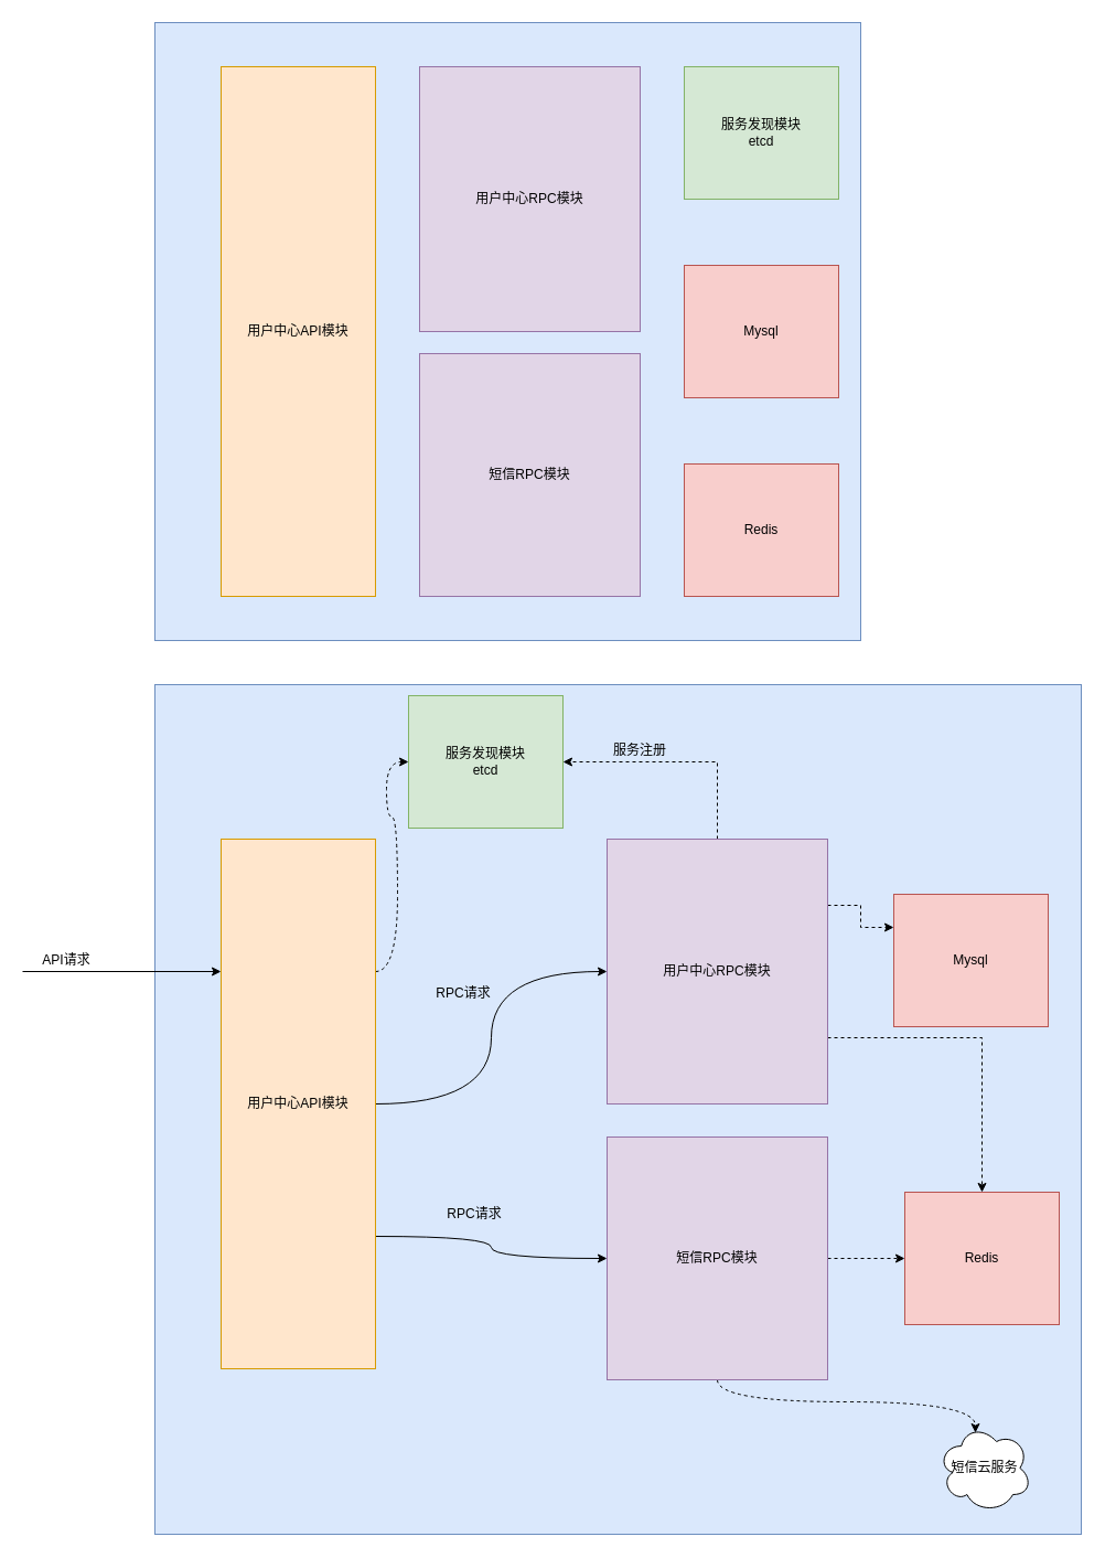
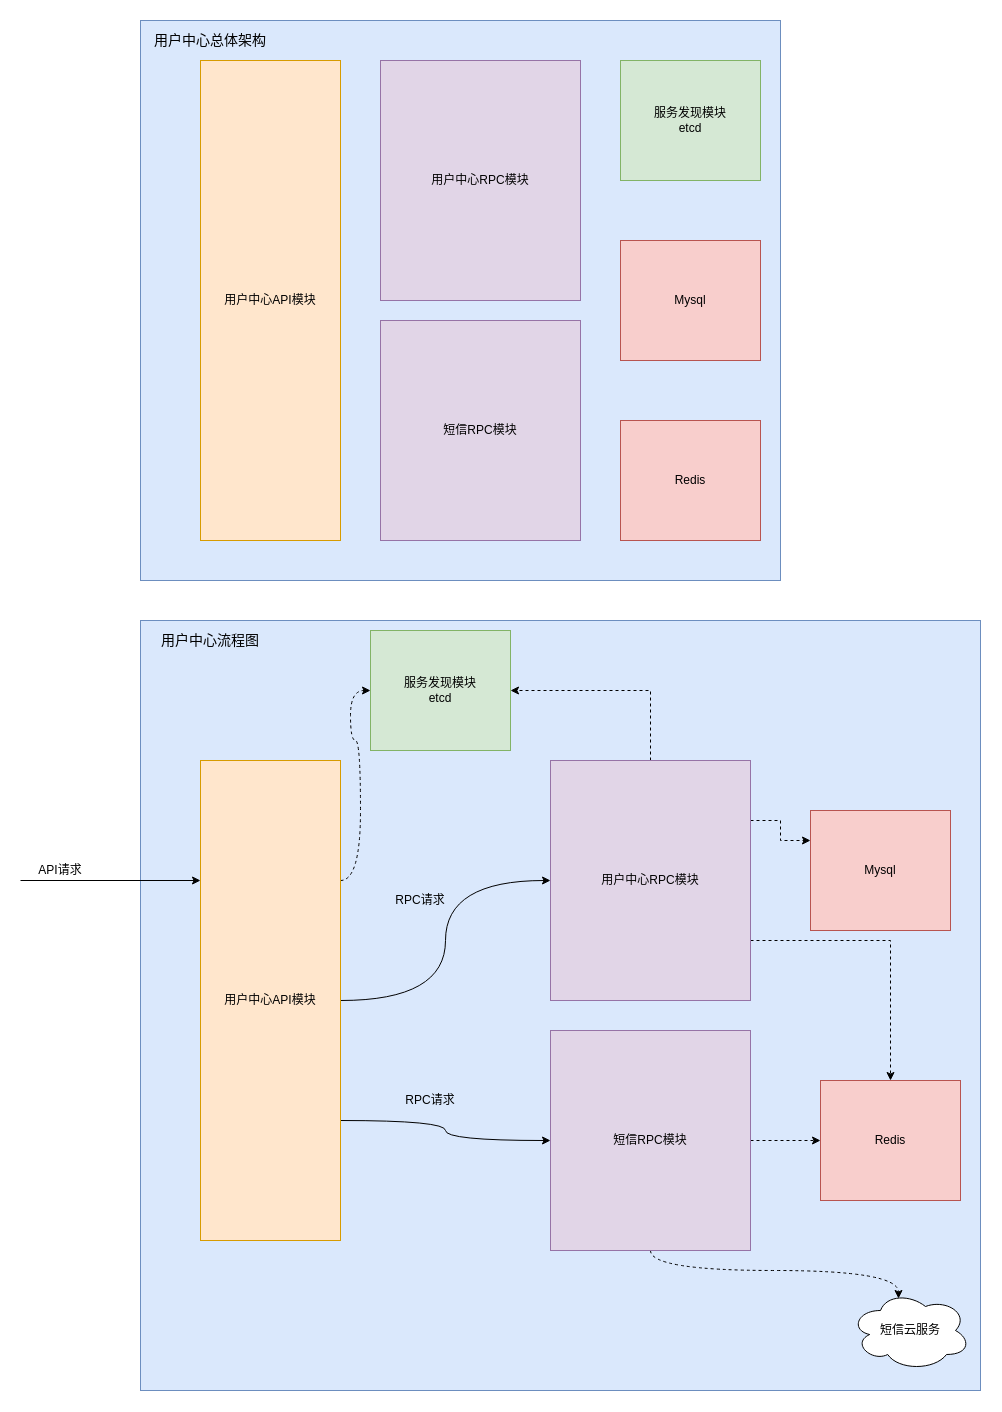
  <mxCell id="0" />
  <mxCell id="1" parent="0" />
  <mxCell id="2" style="edgeStyle=orthogonalEdgeStyle;rounded=0;orthogonalLoop=1;jettySize=auto;html=1;exitX=0.5;exitY=0;exitDx=0;exitDy=0;" edge="1" parent="1" source="24" target="21"><mxGeometry relative="1" as="geometry"><Array as="points"><mxPoint x="650" y="720" /></Array></mxGeometry></mxCell>
  <mxCell id="3" value="" style="rounded=0;whiteSpace=wrap;html=1;fillColor=#dae8fc;strokeColor=#6c8ebf;" vertex="1" parent="1"><mxGeometry x="140" y="20" width="640" height="560" as="geometry" /></mxCell>
+ <mxCell id="4" value="&lt;font style=&quot;font-size: 14px&quot;&gt;用户中心总体架构&lt;/font&gt;" style="text;html=1;strokeColor=none;fillColor=none;align=center;verticalAlign=middle;whiteSpace=wrap;rounded=0;" vertex="1" parent="1"><mxGeometry x="150" y="30" width="120" height="20" as="geometry" /></mxCell>
  <mxCell id="5" value="用户中心RPC模块" style="rounded=0;whiteSpace=wrap;html=1;fillColor=#e1d5e7;strokeColor=#9673a6;" vertex="1" parent="1"><mxGeometry x="380" y="60" width="200" height="240" as="geometry" /></mxCell>
  <mxCell id="6" value="用户中心API模块" style="rounded=0;whiteSpace=wrap;html=1;fillColor=#ffe6cc;strokeColor=#d79b00;" vertex="1" parent="1"><mxGeometry x="200" y="60" width="140" height="480" as="geometry" /></mxCell>
  <mxCell id="7" value="服务发现模块&lt;br&gt;etcd" style="rounded=0;whiteSpace=wrap;html=1;fillColor=#d5e8d4;strokeColor=#82b366;" vertex="1" parent="1"><mxGeometry x="620" y="60" width="140" height="120" as="geometry" /></mxCell>
  <mxCell id="8" value="短信RPC模块" style="rounded=0;whiteSpace=wrap;html=1;fillColor=#e1d5e7;strokeColor=#9673a6;" vertex="1" parent="1"><mxGeometry x="380" y="320" width="200" height="220" as="geometry" /></mxCell>
  <mxCell id="9" value="Mysql" style="rounded=0;whiteSpace=wrap;html=1;fillColor=#f8cecc;strokeColor=#b85450;" vertex="1" parent="1"><mxGeometry x="620" y="240" width="140" height="120" as="geometry" /></mxCell>
  <mxCell id="10" value="Redis" style="rounded=0;whiteSpace=wrap;html=1;fillColor=#f8cecc;strokeColor=#b85450;" vertex="1" parent="1"><mxGeometry x="620" y="420" width="140" height="120" as="geometry" /></mxCell>
  <mxCell id="11" value="" style="rounded=0;whiteSpace=wrap;html=1;fillColor=#dae8fc;strokeColor=#6c8ebf;" vertex="1" parent="1"><mxGeometry x="140" y="620" width="840" height="770" as="geometry" /></mxCell>
+ <mxCell id="12" value="&lt;font style=&quot;font-size: 14px&quot;&gt;用户中心流程图&lt;/font&gt;" style="text;html=1;strokeColor=none;fillColor=none;align=center;verticalAlign=middle;whiteSpace=wrap;rounded=0;" vertex="1" parent="1"><mxGeometry x="150" y="630" width="120" height="20" as="geometry" /></mxCell>
  <mxCell id="13" style="edgeStyle=orthogonalEdgeStyle;rounded=0;orthogonalLoop=1;jettySize=auto;html=1;exitX=0.5;exitY=0;exitDx=0;exitDy=0;entryX=1;entryY=0.5;entryDx=0;entryDy=0;dashed=1;" edge="1" parent="1" source="16" target="21"><mxGeometry relative="1" as="geometry" /></mxCell>
  <mxCell id="14" style="edgeStyle=orthogonalEdgeStyle;rounded=0;orthogonalLoop=1;jettySize=auto;html=1;exitX=1;exitY=0.25;exitDx=0;exitDy=0;entryX=0;entryY=0.25;entryDx=0;entryDy=0;dashed=1;" edge="1" parent="1" source="16" target="25"><mxGeometry relative="1" as="geometry" /></mxCell>
  <mxCell id="15" style="edgeStyle=orthogonalEdgeStyle;rounded=0;orthogonalLoop=1;jettySize=auto;html=1;exitX=1;exitY=0.75;exitDx=0;exitDy=0;dashed=1;" edge="1" parent="1" source="16" target="26"><mxGeometry relative="1" as="geometry" /></mxCell>
  <mxCell id="16" value="用户中心RPC模块" style="rounded=0;whiteSpace=wrap;html=1;fillColor=#e1d5e7;strokeColor=#9673a6;" vertex="1" parent="1"><mxGeometry x="550" y="760" width="200" height="240" as="geometry" /></mxCell>
  <mxCell id="17" style="edgeStyle=orthogonalEdgeStyle;curved=1;rounded=0;orthogonalLoop=1;jettySize=auto;html=1;exitX=1;exitY=0.25;exitDx=0;exitDy=0;entryX=0;entryY=0.5;entryDx=0;entryDy=0;dashed=1;" edge="1" parent="1" source="20" target="21"><mxGeometry relative="1" as="geometry" /></mxCell>
  <mxCell id="18" style="edgeStyle=orthogonalEdgeStyle;curved=1;rounded=0;orthogonalLoop=1;jettySize=auto;html=1;exitX=1;exitY=0.5;exitDx=0;exitDy=0;entryX=0;entryY=0.5;entryDx=0;entryDy=0;" edge="1" parent="1" source="20" target="16"><mxGeometry relative="1" as="geometry" /></mxCell>
  <mxCell id="19" style="edgeStyle=orthogonalEdgeStyle;curved=1;rounded=0;orthogonalLoop=1;jettySize=auto;html=1;exitX=1;exitY=0.75;exitDx=0;exitDy=0;" edge="1" parent="1" source="20" target="24"><mxGeometry relative="1" as="geometry" /></mxCell>
  <mxCell id="20" value="用户中心API模块" style="rounded=0;whiteSpace=wrap;html=1;fillColor=#ffe6cc;strokeColor=#d79b00;" vertex="1" parent="1"><mxGeometry x="200" y="760" width="140" height="480" as="geometry" /></mxCell>
  <mxCell id="21" value="服务发现模块&lt;br&gt;etcd" style="rounded=0;whiteSpace=wrap;html=1;fillColor=#d5e8d4;strokeColor=#82b366;" vertex="1" parent="1"><mxGeometry x="370" y="630" width="140" height="120" as="geometry" /></mxCell>
  <mxCell id="22" style="edgeStyle=orthogonalEdgeStyle;rounded=0;orthogonalLoop=1;jettySize=auto;html=1;exitX=1;exitY=0.5;exitDx=0;exitDy=0;dashed=1;" edge="1" parent="1" source="24" target="26"><mxGeometry relative="1" as="geometry" /></mxCell>
  <mxCell id="23" style="edgeStyle=orthogonalEdgeStyle;rounded=0;orthogonalLoop=1;jettySize=auto;html=1;exitX=0.5;exitY=1;exitDx=0;exitDy=0;entryX=0.4;entryY=0.1;entryDx=0;entryDy=0;entryPerimeter=0;elbow=vertical;curved=1;dashed=1;" edge="1" parent="1" source="24" target="30"><mxGeometry relative="1" as="geometry" /></mxCell>
  <mxCell id="24" value="短信RPC模块" style="rounded=0;whiteSpace=wrap;html=1;fillColor=#e1d5e7;strokeColor=#9673a6;" vertex="1" parent="1"><mxGeometry x="550" y="1030" width="200" height="220" as="geometry" /></mxCell>
  <mxCell id="25" value="Mysql" style="rounded=0;whiteSpace=wrap;html=1;fillColor=#f8cecc;strokeColor=#b85450;" vertex="1" parent="1"><mxGeometry x="810" y="810" width="140" height="120" as="geometry" /></mxCell>
  <mxCell id="26" value="Redis" style="rounded=0;whiteSpace=wrap;html=1;fillColor=#f8cecc;strokeColor=#b85450;" vertex="1" parent="1"><mxGeometry x="820" y="1080" width="140" height="120" as="geometry" /></mxCell>
  <mxCell id="27" value="" style="endArrow=classic;html=1;entryX=0;entryY=0.25;entryDx=0;entryDy=0;" edge="1" parent="1" target="20"><mxGeometry width="50" height="50" relative="1" as="geometry"><mxPoint x="20" y="880" as="sourcePoint" /><mxPoint x="50" y="710" as="targetPoint" /></mxGeometry></mxCell>
  <mxCell id="28" value="API请求" style="text;html=1;strokeColor=none;fillColor=none;align=center;verticalAlign=middle;whiteSpace=wrap;rounded=0;" vertex="1" parent="1"><mxGeometry x="30" y="860" width="60" height="20" as="geometry" /></mxCell>
- <mxCell id="29" value="服务注册" style="text;html=1;strokeColor=none;fillColor=none;align=center;verticalAlign=middle;whiteSpace=wrap;rounded=0;" vertex="1" parent="1"><mxGeometry x="550" y="670" width="60" height="20" as="geometry" /></mxCell>
- <mxCell id="30" value="短信云服务" style="ellipse;shape=cloud;whiteSpace=wrap;html=1;" vertex="1" parent="1"><mxGeometry x="850" y="1290" width="85" height="80" as="geometry" /></mxCell>
+ <mxCell id="30" value="短信云服务" style="ellipse;shape=cloud;whiteSpace=wrap;html=1;" vertex="1" parent="1"><mxGeometry x="850" y="1290" width="120" height="80" as="geometry" /></mxCell>
  <mxCell id="31" value="RPC请求" style="text;html=1;strokeColor=none;fillColor=none;align=center;verticalAlign=middle;whiteSpace=wrap;rounded=0;" vertex="1" parent="1"><mxGeometry x="390" y="890" width="60" height="20" as="geometry" /></mxCell>
  <mxCell id="32" value="RPC请求" style="text;html=1;strokeColor=none;fillColor=none;align=center;verticalAlign=middle;whiteSpace=wrap;rounded=0;" vertex="1" parent="1"><mxGeometry x="400" y="1090" width="60" height="20" as="geometry" /></mxCell>
